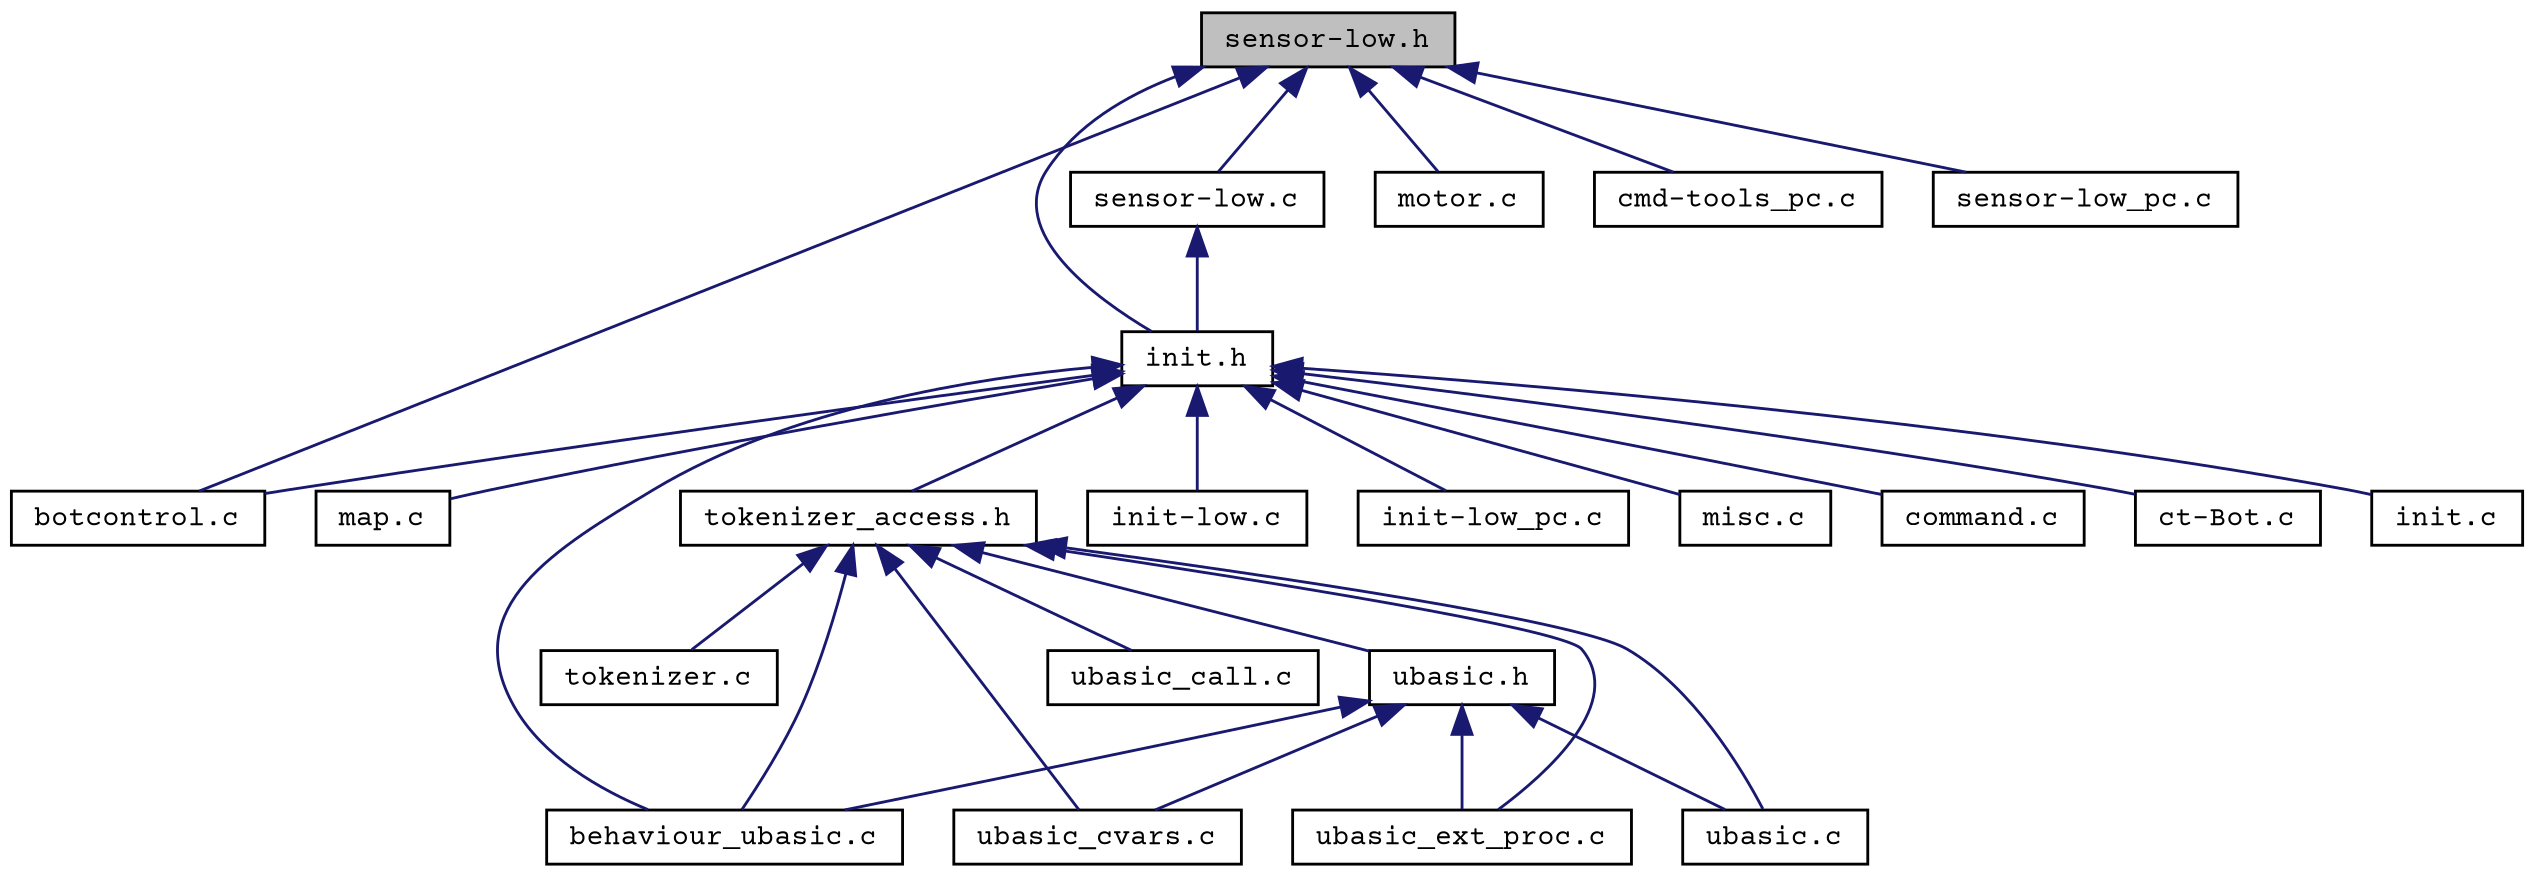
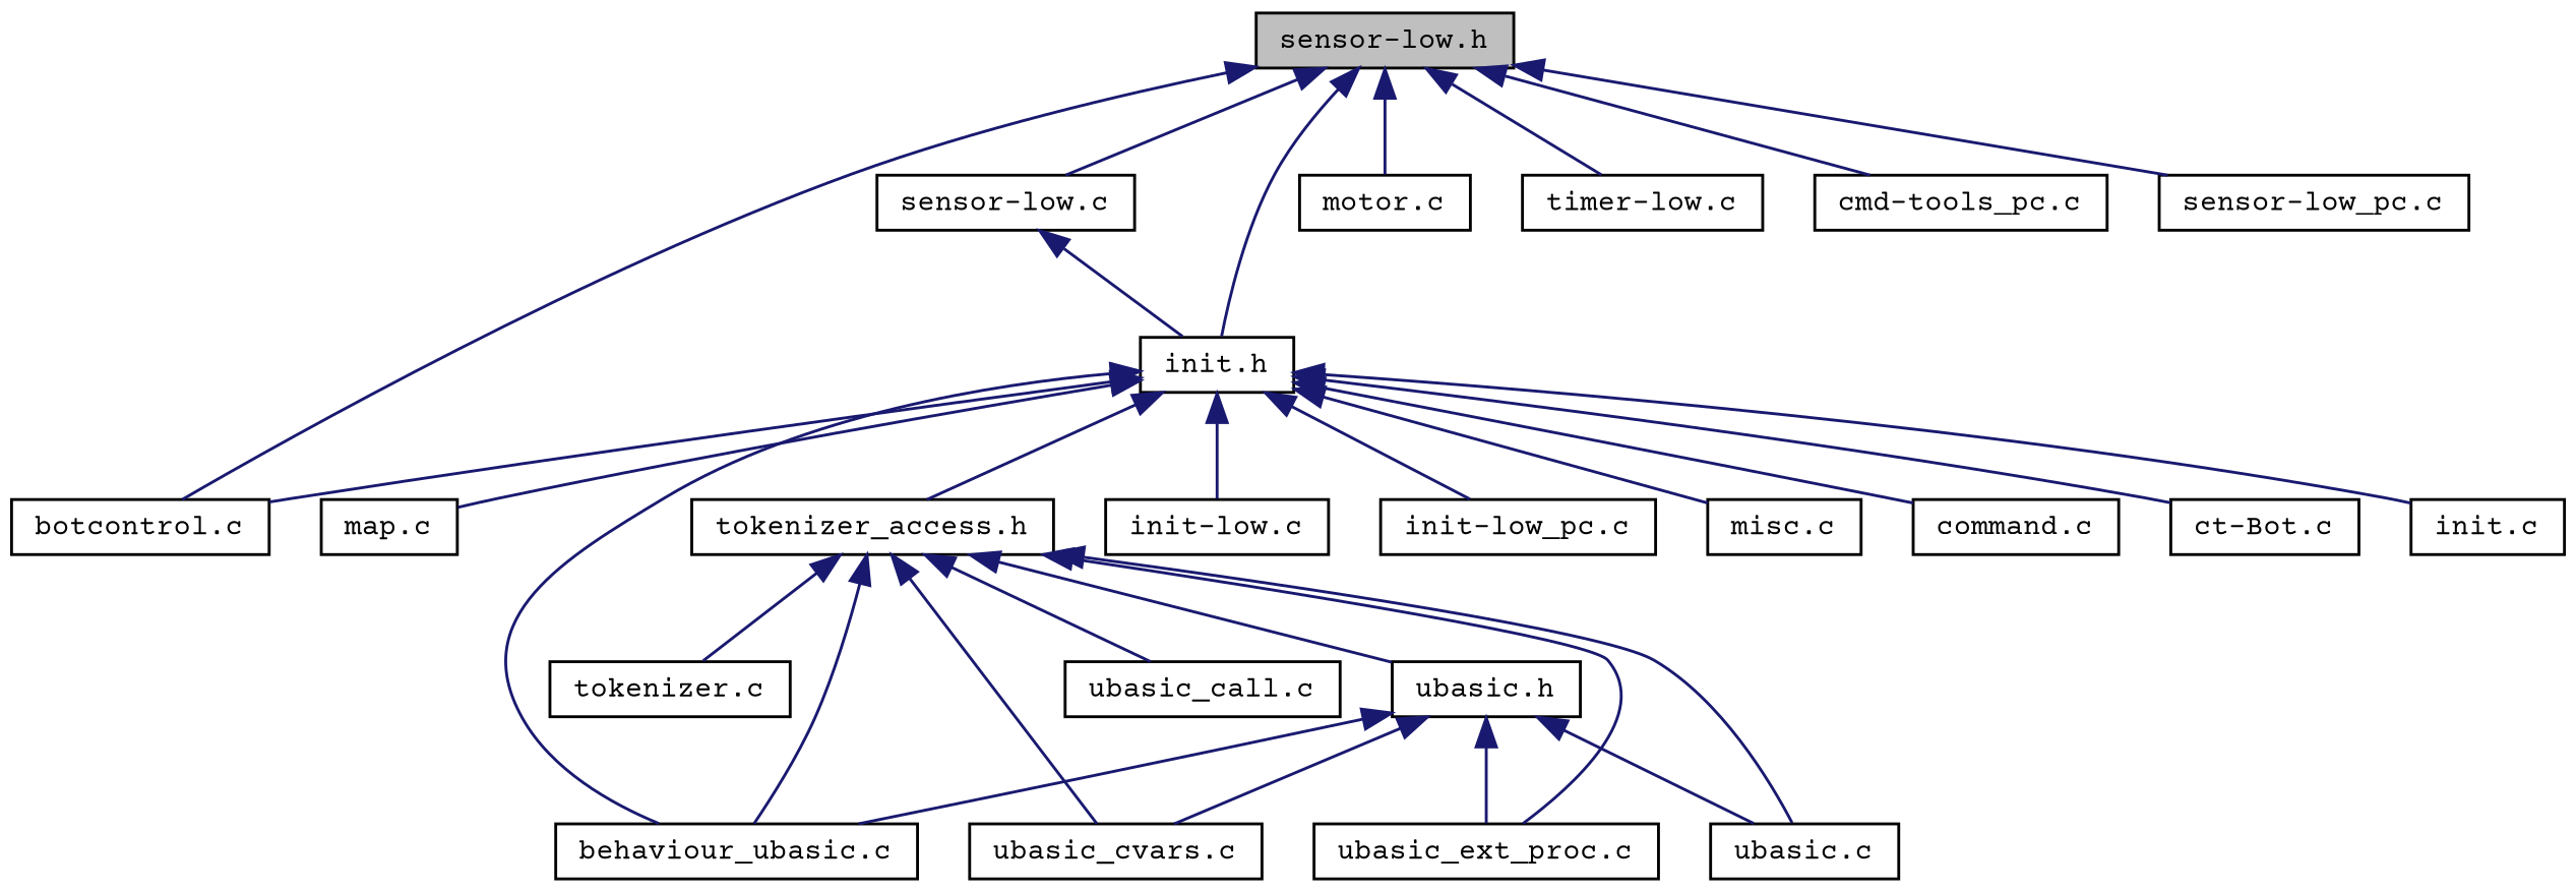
  digraph {
    fontname="Courier Prime"
    node [color=black fillcolor=white fontname="Courier Prime" fontsize=10 shape=record style=filled]
    edge [color=midnightblue dir=back fontname="Courier Prime" fontsize=10 labelfontname=Helvetica labelfontsize=10 style=solid]
    n1 [fillcolor=grey75 fontcolor=black height=0.2 label="sensor-low.h" width=0.4]
    n2 [height=0.2 label="botcontrol.c" width=0.4]
    n3 [height=0.2 label="motor.c" width=0.4]
    n4 [height=0.2 label="init.h" width=0.4]
    n5 [height=0.2 label="sensor-low.c" width=0.4]
+   n6 [height=0.2 label="timer-low.c" width=0.4]
    n7 [height=0.2 label="cmd-tools_pc.c" width=0.4]
    n8 [height=0.2 label="sensor-low_pc.c" width=0.4]
    n9 [height=0.2 label="command.c" width=0.4]
    n10 [height=0.2 label="ct-Bot.c" width=0.4]
    n11 [height=0.2 label="init.c" width=0.4]
    n12 [height=0.2 label="map.c" width=0.4]
    n13 [height=0.2 label="behaviour_ubasic.c" width=0.4]
    n14 [height=0.2 label="tokenizer_access.h" width=0.4]
    n15 [height=0.2 label="init-low.c" width=0.4]
    n16 [height=0.2 label="init-low_pc.c" width=0.4]
    n17 [height=0.2 label="misc.c" width=0.4]
    n18 [height=0.2 label="tokenizer.c" width=0.4]
    n19 [height=0.2 label="ubasic.c" width=0.4]
    n20 [height=0.2 label="ubasic_call.c" width=0.4]
    n21 [height=0.2 label="ubasic_cvars.c" width=0.4]
    n22 [height=0.2 label="ubasic_ext_proc.c" width=0.4]
    n23 [height=0.2 label="ubasic.h" width=0.4]
    n1 -> n2
    n1 -> n3
    n1 -> n4
    n1 -> n5
+   n1 -> n6
    n1 -> n7
    n1 -> n8
    n4 -> n2
    n4 -> n9
    n4 -> n10
    n4 -> n11
    n4 -> n12
    n4 -> n13
    n4 -> n14
    n4 -> n15
    n4 -> n16
    n4 -> n17
    n5 -> n4
    n14 -> n13
    n14 -> n18
    n14 -> n19
    n14 -> n20
    n14 -> n21
    n14 -> n22
    n14 -> n23
    n23 -> n13
    n23 -> n19
    n23 -> n21
    n23 -> n22
  }
